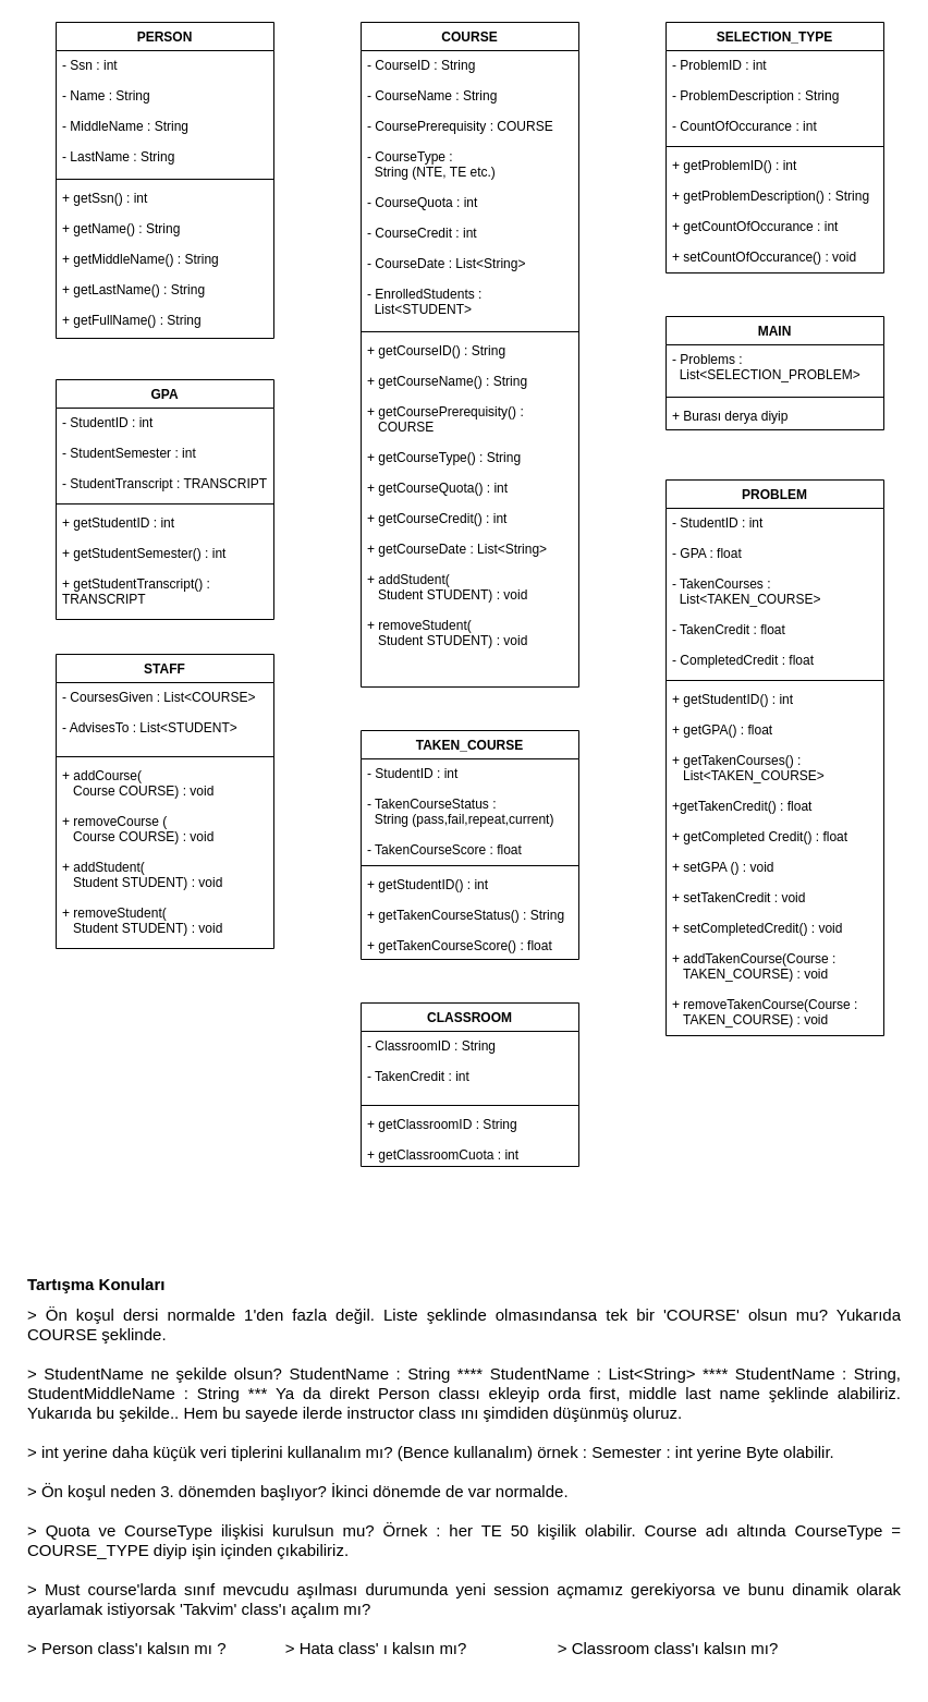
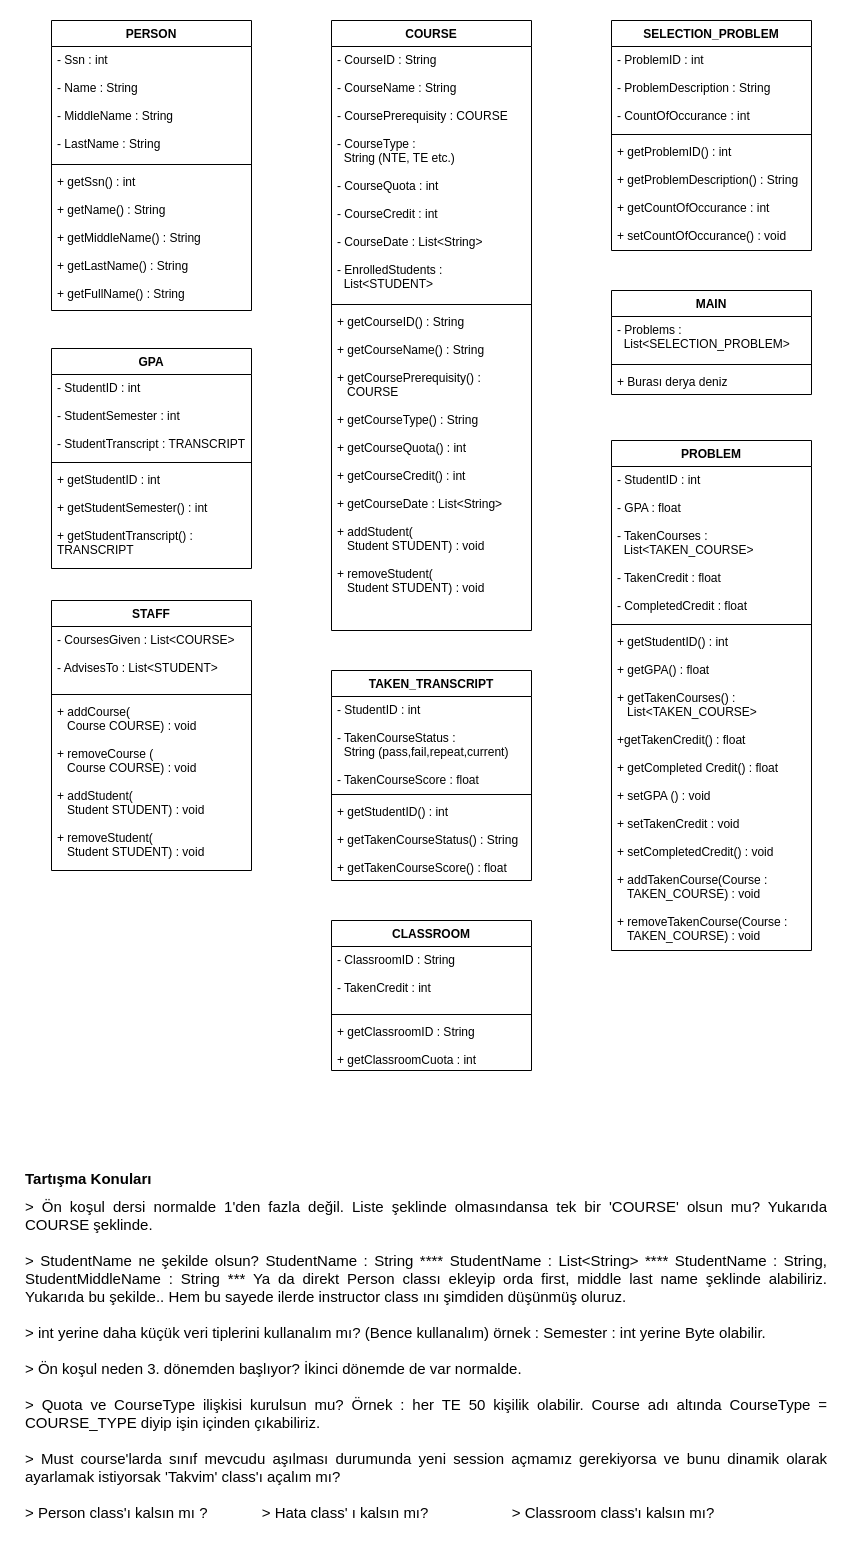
  <mxCell id="0" />
  <mxCell id="1" parent="0" />
  <mxCell id="2" value="GPA" style="swimlane;fontStyle=1;align=center;verticalAlign=top;childLayout=stackLayout;horizontal=1;startSize=26;horizontalStack=0;resizeParent=1;resizeParentMax=0;resizeLast=0;collapsible=1;marginBottom=0;" parent="1" vertex="1"><mxGeometry x="51" y="348" width="200" height="220" as="geometry" /></mxCell>
  <mxCell id="3" value="- StudentID : int&#10;&#10;- StudentSemester : int&#10;&#10;- StudentTranscript : TRANSCRIPT&#10;" style="text;strokeColor=none;fillColor=none;align=left;verticalAlign=top;spacingLeft=4;spacingRight=4;overflow=hidden;rotatable=0;points=[[0,0.5],[1,0.5]];portConstraint=eastwest;" parent="2" vertex="1"><mxGeometry y="26" width="200" height="84" as="geometry" /></mxCell>
  <mxCell id="4" value="" style="line;strokeWidth=1;fillColor=none;align=left;verticalAlign=middle;spacingTop=-1;spacingLeft=3;spacingRight=3;rotatable=0;labelPosition=right;points=[];portConstraint=eastwest;strokeColor=inherit;" parent="2" vertex="1"><mxGeometry y="110" width="200" height="8" as="geometry" /></mxCell>
  <mxCell id="5" value="+ getStudentID : int&#10;&#10;+ getStudentSemester() : int&#10;&#10;+ getStudentTranscript() : &#10;TRANSCRIPT" style="text;strokeColor=none;fillColor=none;align=left;verticalAlign=top;spacingLeft=4;spacingRight=4;overflow=hidden;rotatable=0;points=[[0,0.5],[1,0.5]];portConstraint=eastwest;" parent="2" vertex="1"><mxGeometry y="118" width="200" height="102" as="geometry" /></mxCell>
  <mxCell id="6" value="COURSE" style="swimlane;fontStyle=1;align=center;verticalAlign=top;childLayout=stackLayout;horizontal=1;startSize=26;horizontalStack=0;resizeParent=1;resizeParentMax=0;resizeLast=0;collapsible=1;marginBottom=0;" parent="1" vertex="1"><mxGeometry x="331" y="20" width="200" height="610" as="geometry" /></mxCell>
  <mxCell id="7" value="- CourseID : String&#10;&#10;- CourseName : String&#10;&#10;- CoursePrerequisity : COURSE&#10;&#10;- CourseType : &#10;  String (NTE, TE etc.)&#10;&#10;- CourseQuota : int&#10;&#10;- CourseCredit : int&#10;&#10;- CourseDate : List&lt;String&gt;&#10;&#10;- EnrolledStudents : &#10;  List&lt;STUDENT&gt;&#10;" style="text;strokeColor=none;fillColor=none;align=left;verticalAlign=top;spacingLeft=4;spacingRight=4;overflow=hidden;rotatable=0;points=[[0,0.5],[1,0.5]];portConstraint=eastwest;" parent="6" vertex="1"><mxGeometry y="26" width="200" height="254" as="geometry" /></mxCell>
  <mxCell id="8" value="" style="line;strokeWidth=1;fillColor=none;align=left;verticalAlign=middle;spacingTop=-1;spacingLeft=3;spacingRight=3;rotatable=0;labelPosition=right;points=[];portConstraint=eastwest;strokeColor=inherit;" parent="6" vertex="1"><mxGeometry y="280" width="200" height="8" as="geometry" /></mxCell>
  <mxCell id="9" value="+ getCourseID() : String&#10;&#10;+ getCourseName() : String&#10;&#10;+ getCoursePrerequisity() :&#10;   COURSE&#10;&#10;+ getCourseType() : String&#10;&#10;+ getCourseQuota() : int&#10;&#10;+ getCourseCredit() : int&#10;&#10;+ getCourseDate : List&lt;String&gt;&#10;&#10;+ addStudent(&#10;   Student STUDENT) : void&#10;&#10;+ removeStudent(&#10;   Student STUDENT) : void&#10;&#10;" style="text;strokeColor=none;fillColor=none;align=left;verticalAlign=top;spacingLeft=4;spacingRight=4;overflow=hidden;rotatable=0;points=[[0,0.5],[1,0.5]];portConstraint=eastwest;" parent="6" vertex="1"><mxGeometry y="288" width="200" height="322" as="geometry" /></mxCell>
- <mxCell id="10" value="TAKEN_COURSE" style="swimlane;fontStyle=1;align=center;verticalAlign=top;childLayout=stackLayout;horizontal=1;startSize=26;horizontalStack=0;resizeParent=1;resizeParentMax=0;resizeLast=0;collapsible=1;marginBottom=0;" parent="1" vertex="1"><mxGeometry x="331" y="670" width="200" height="210" as="geometry" /></mxCell>
+ <mxCell id="10" value="TAKEN_TRANSCRIPT" style="swimlane;fontStyle=1;align=center;verticalAlign=top;childLayout=stackLayout;horizontal=1;startSize=26;horizontalStack=0;resizeParent=1;resizeParentMax=0;resizeLast=0;collapsible=1;marginBottom=0;" parent="1" vertex="1"><mxGeometry x="331" y="670" width="200" height="210" as="geometry" /></mxCell>
  <mxCell id="11" value="- StudentID : int&#10;&#10;- TakenCourseStatus :&#10;  String (pass,fail,repeat,current)&#10;&#10;- TakenCourseScore : float&#10;" style="text;strokeColor=none;fillColor=none;align=left;verticalAlign=top;spacingLeft=4;spacingRight=4;overflow=hidden;rotatable=0;points=[[0,0.5],[1,0.5]];portConstraint=eastwest;" parent="10" vertex="1"><mxGeometry y="26" width="200" height="94" as="geometry" /></mxCell>
  <mxCell id="12" value="" style="line;strokeWidth=1;fillColor=none;align=left;verticalAlign=middle;spacingTop=-1;spacingLeft=3;spacingRight=3;rotatable=0;labelPosition=right;points=[];portConstraint=eastwest;strokeColor=inherit;" parent="10" vertex="1"><mxGeometry y="120" width="200" height="8" as="geometry" /></mxCell>
  <mxCell id="13" value="+ getStudentID() : int&#10;&#10;+ getTakenCourseStatus() : String&#10;&#10;+ getTakenCourseScore() : float" style="text;strokeColor=none;fillColor=none;align=left;verticalAlign=top;spacingLeft=4;spacingRight=4;overflow=hidden;rotatable=0;points=[[0,0.5],[1,0.5]];portConstraint=eastwest;" parent="10" vertex="1"><mxGeometry y="128" width="200" height="82" as="geometry" /></mxCell>
  <mxCell id="14" value="PROBLEM" style="swimlane;fontStyle=1;align=center;verticalAlign=top;childLayout=stackLayout;horizontal=1;startSize=26;horizontalStack=0;resizeParent=1;resizeParentMax=0;resizeLast=0;collapsible=1;marginBottom=0;" parent="1" vertex="1"><mxGeometry x="611" y="440" width="200" height="510" as="geometry" /></mxCell>
  <mxCell id="15" value="- StudentID : int&#10;&#10;- GPA : float &#10;&#10;- TakenCourses : &#10;  List&lt;TAKEN_COURSE&gt;&#10;&#10;- TakenCredit : float&#10;&#10;- CompletedCredit : float &#10;" style="text;strokeColor=none;fillColor=none;align=left;verticalAlign=top;spacingLeft=4;spacingRight=4;overflow=hidden;rotatable=0;points=[[0,0.5],[1,0.5]];portConstraint=eastwest;" parent="14" vertex="1"><mxGeometry y="26" width="200" height="154" as="geometry" /></mxCell>
  <mxCell id="16" value="" style="line;strokeWidth=1;fillColor=none;align=left;verticalAlign=middle;spacingTop=-1;spacingLeft=3;spacingRight=3;rotatable=0;labelPosition=right;points=[];portConstraint=eastwest;strokeColor=inherit;" parent="14" vertex="1"><mxGeometry y="180" width="200" height="8" as="geometry" /></mxCell>
  <mxCell id="17" value="+ getStudentID() : int&#10;&#10;+ getGPA() : float&#10;&#10;+ getTakenCourses() : &#10;   List&lt;TAKEN_COURSE&gt;&#10;&#10;+getTakenCredit() : float&#10;&#10;+ getCompleted Credit() : float&#10;&#10;+ setGPA () : void&#10;&#10;+ setTakenCredit : void&#10;&#10;+ setCompletedCredit() : void&#10;&#10;+ addTakenCourse(Course : &#10;   TAKEN_COURSE) : void&#10;&#10;+ removeTakenCourse(Course :&#10;   TAKEN_COURSE) : void" style="text;strokeColor=none;fillColor=none;align=left;verticalAlign=top;spacingLeft=4;spacingRight=4;overflow=hidden;rotatable=0;points=[[0,0.5],[1,0.5]];portConstraint=eastwest;" parent="14" vertex="1"><mxGeometry y="188" width="200" height="322" as="geometry" /></mxCell>
- <mxCell id="18" value="SELECTION_TYPE" style="swimlane;fontStyle=1;align=center;verticalAlign=top;childLayout=stackLayout;horizontal=1;startSize=26;horizontalStack=0;resizeParent=1;resizeParentMax=0;resizeLast=0;collapsible=1;marginBottom=0;" parent="1" vertex="1"><mxGeometry x="611" y="20" width="200" height="230" as="geometry" /></mxCell>
+ <mxCell id="18" value="SELECTION_PROBLEM" style="swimlane;fontStyle=1;align=center;verticalAlign=top;childLayout=stackLayout;horizontal=1;startSize=26;horizontalStack=0;resizeParent=1;resizeParentMax=0;resizeLast=0;collapsible=1;marginBottom=0;" parent="1" vertex="1"><mxGeometry x="611" y="20" width="200" height="230" as="geometry" /></mxCell>
  <mxCell id="19" value="- ProblemID : int&#10;&#10;- ProblemDescription : String&#10;&#10;- CountOfOccurance : int&#10;" style="text;strokeColor=none;fillColor=none;align=left;verticalAlign=top;spacingLeft=4;spacingRight=4;overflow=hidden;rotatable=0;points=[[0,0.5],[1,0.5]];portConstraint=eastwest;" parent="18" vertex="1"><mxGeometry y="26" width="200" height="84" as="geometry" /></mxCell>
  <mxCell id="20" value="" style="line;strokeWidth=1;fillColor=none;align=left;verticalAlign=middle;spacingTop=-1;spacingLeft=3;spacingRight=3;rotatable=0;labelPosition=right;points=[];portConstraint=eastwest;strokeColor=inherit;" parent="18" vertex="1"><mxGeometry y="110" width="200" height="8" as="geometry" /></mxCell>
  <mxCell id="21" value="+ getProblemID() : int&#10;&#10;+ getProblemDescription() : String&#10;&#10;+ getCountOfOccurance : int&#10;&#10;+ setCountOfOccurance() : void" style="text;strokeColor=none;fillColor=none;align=left;verticalAlign=top;spacingLeft=4;spacingRight=4;overflow=hidden;rotatable=0;points=[[0,0.5],[1,0.5]];portConstraint=eastwest;" parent="18" vertex="1"><mxGeometry y="118" width="200" height="112" as="geometry" /></mxCell>
  <mxCell id="22" value="MAIN" style="swimlane;fontStyle=1;align=center;verticalAlign=top;childLayout=stackLayout;horizontal=1;startSize=26;horizontalStack=0;resizeParent=1;resizeParentMax=0;resizeLast=0;collapsible=1;marginBottom=0;" parent="1" vertex="1"><mxGeometry x="611" y="290" width="200" height="104" as="geometry" /></mxCell>
  <mxCell id="23" value="- Problems : &#10;  List&lt;SELECTION_PROBLEM&gt;" style="text;strokeColor=none;fillColor=none;align=left;verticalAlign=top;spacingLeft=4;spacingRight=4;overflow=hidden;rotatable=0;points=[[0,0.5],[1,0.5]];portConstraint=eastwest;" parent="22" vertex="1"><mxGeometry y="26" width="200" height="44" as="geometry" /></mxCell>
  <mxCell id="24" value="" style="line;strokeWidth=1;fillColor=none;align=left;verticalAlign=middle;spacingTop=-1;spacingLeft=3;spacingRight=3;rotatable=0;labelPosition=right;points=[];portConstraint=eastwest;strokeColor=inherit;" parent="22" vertex="1"><mxGeometry y="70" width="200" height="8" as="geometry" /></mxCell>
- <mxCell id="25" value="+ Burası derya diyip" style="text;strokeColor=none;fillColor=none;align=left;verticalAlign=top;spacingLeft=4;spacingRight=4;overflow=hidden;rotatable=0;points=[[0,0.5],[1,0.5]];portConstraint=eastwest;" parent="22" vertex="1"><mxGeometry y="78" width="200" height="26" as="geometry" /></mxCell>
+ <mxCell id="25" value="+ Burası derya deniz" style="text;strokeColor=none;fillColor=none;align=left;verticalAlign=top;spacingLeft=4;spacingRight=4;overflow=hidden;rotatable=0;points=[[0,0.5],[1,0.5]];portConstraint=eastwest;" parent="22" vertex="1"><mxGeometry y="78" width="200" height="26" as="geometry" /></mxCell>
  <mxCell id="26" value="&lt;h1 style=&quot;text-align: justify; font-size: 15px;&quot;&gt;&lt;font style=&quot;font-size: 15px;&quot;&gt;Tartışma Konuları&lt;/font&gt;&lt;/h1&gt;&lt;div style=&quot;text-align: justify; font-size: 15px;&quot;&gt;&lt;font style=&quot;font-size: 15px;&quot;&gt;&amp;gt; Ön koşul dersi normalde 1'den fazla değil. Liste şeklinde olmasındansa tek bir 'COURSE' olsun mu? Yukarıda COURSE şeklinde.&amp;nbsp;&lt;/font&gt;&lt;/div&gt;&lt;div style=&quot;text-align: justify; font-size: 15px;&quot;&gt;&lt;font style=&quot;font-size: 15px;&quot;&gt;&lt;br&gt;&lt;/font&gt;&lt;/div&gt;&lt;div style=&quot;text-align: justify; font-size: 15px;&quot;&gt;&lt;font style=&quot;font-size: 15px;&quot;&gt;&amp;gt; StudentName ne şekilde olsun? StudentName : String **** StudentName : List&amp;lt;String&amp;gt; **** StudentName : String, StudentMiddleName : String *** Ya da direkt Person classı ekleyip orda first, middle last name şeklinde alabiliriz. Yukarıda bu şekilde.. Hem bu sayede ilerde instructor class ını şimdiden düşünmüş oluruz.&lt;/font&gt;&lt;/div&gt;&lt;div style=&quot;text-align: justify; font-size: 15px;&quot;&gt;&lt;font style=&quot;font-size: 15px;&quot;&gt;&lt;br&gt;&lt;/font&gt;&lt;/div&gt;&lt;div style=&quot;text-align: justify; font-size: 15px;&quot;&gt;&lt;font style=&quot;font-size: 15px;&quot;&gt;&amp;gt; int yerine daha küçük veri tiplerini kullanalım mı? (Bence kullanalım) örnek : Semester : int yerine Byte olabilir.&lt;/font&gt;&lt;/div&gt;&lt;div style=&quot;text-align: justify; font-size: 15px;&quot;&gt;&lt;font style=&quot;font-size: 15px;&quot;&gt;&lt;br&gt;&lt;/font&gt;&lt;/div&gt;&lt;div style=&quot;text-align: justify; font-size: 15px;&quot;&gt;&lt;font style=&quot;font-size: 15px;&quot;&gt;&amp;gt; Ön koşul neden 3. dönemden başlıyor? İkinci dönemde de var normalde.&lt;/font&gt;&lt;/div&gt;&lt;div style=&quot;text-align: justify; font-size: 15px;&quot;&gt;&lt;font style=&quot;font-size: 15px;&quot;&gt;&lt;br&gt;&lt;/font&gt;&lt;/div&gt;&lt;div style=&quot;text-align: justify; font-size: 15px;&quot;&gt;&lt;font style=&quot;font-size: 15px;&quot;&gt;&amp;gt; Quota ve CourseType ilişkisi kurulsun mu? Örnek : her TE 50 kişilik olabilir. Course adı altında CourseType = COURSE_TYPE diyip işin içinden çıkabiliriz.&lt;/font&gt;&lt;/div&gt;&lt;div style=&quot;text-align: justify; font-size: 15px;&quot;&gt;&lt;font style=&quot;font-size: 15px;&quot;&gt;&lt;br&gt;&lt;/font&gt;&lt;/div&gt;&lt;div style=&quot;text-align: justify; font-size: 15px;&quot;&gt;&lt;font style=&quot;font-size: 15px;&quot;&gt;&amp;gt; Must course'larda sınıf mevcudu aşılması durumunda yeni session açmamız gerekiyorsa ve bunu dinamik olarak ayarlamak istiyorsak 'Takvim' class'ı açalım mı?&lt;/font&gt;&lt;/div&gt;&lt;div style=&quot;text-align: justify; font-size: 15px;&quot;&gt;&lt;font style=&quot;font-size: 15px;&quot;&gt;&lt;br&gt;&lt;/font&gt;&lt;/div&gt;&lt;div style=&quot;text-align: justify; font-size: 15px;&quot;&gt;&lt;font style=&quot;font-size: 15px;&quot;&gt;&amp;gt; Person class'ı kalsın mı ?&amp;nbsp; &amp;nbsp; &amp;nbsp; &amp;nbsp; &amp;nbsp; &amp;nbsp; &amp;nbsp;&lt;span style=&quot;background-color: initial;&quot;&gt;&amp;gt; Hata class' ı kalsın mı?&amp;nbsp; &amp;nbsp; &amp;nbsp; &amp;nbsp; &amp;nbsp; &amp;nbsp; &amp;nbsp; &amp;nbsp; &amp;nbsp; &amp;nbsp;&amp;nbsp;&lt;/span&gt;&lt;span style=&quot;background-color: initial;&quot;&gt;&amp;gt; Classroom class'ı kalsın mı?&lt;/span&gt;&lt;/font&gt;&lt;/div&gt;&lt;div style=&quot;text-align: justify; font-size: 15px;&quot;&gt;&lt;br&gt;&lt;/div&gt;" style="text;html=1;strokeColor=none;fillColor=none;spacing=5;spacingTop=-20;whiteSpace=wrap;overflow=hidden;rounded=0;" parent="1" vertex="1"><mxGeometry x="20" y="1170" width="810" height="370" as="geometry" /></mxCell>
  <mxCell id="27" value="CLASSROOM" style="swimlane;fontStyle=1;align=center;verticalAlign=top;childLayout=stackLayout;horizontal=1;startSize=26;horizontalStack=0;resizeParent=1;resizeParentMax=0;resizeLast=0;collapsible=1;marginBottom=0;" parent="1" vertex="1"><mxGeometry x="331" y="920" width="200" height="150" as="geometry" /></mxCell>
  <mxCell id="28" value="- ClassroomID : String&#10;&#10;- TakenCredit : int" style="text;strokeColor=none;fillColor=none;align=left;verticalAlign=top;spacingLeft=4;spacingRight=4;overflow=hidden;rotatable=0;points=[[0,0.5],[1,0.5]];portConstraint=eastwest;" parent="27" vertex="1"><mxGeometry y="26" width="200" height="64" as="geometry" /></mxCell>
  <mxCell id="29" value="" style="line;strokeWidth=1;fillColor=none;align=left;verticalAlign=middle;spacingTop=-1;spacingLeft=3;spacingRight=3;rotatable=0;labelPosition=right;points=[];portConstraint=eastwest;strokeColor=inherit;" parent="27" vertex="1"><mxGeometry y="90" width="200" height="8" as="geometry" /></mxCell>
  <mxCell id="30" value="+ getClassroomID : String&#10;&#10;+ getClassroomCuota : int" style="text;strokeColor=none;fillColor=none;align=left;verticalAlign=top;spacingLeft=4;spacingRight=4;overflow=hidden;rotatable=0;points=[[0,0.5],[1,0.5]];portConstraint=eastwest;" parent="27" vertex="1"><mxGeometry y="98" width="200" height="52" as="geometry" /></mxCell>
  <mxCell id="31" value="PERSON" style="swimlane;fontStyle=1;align=center;verticalAlign=top;childLayout=stackLayout;horizontal=1;startSize=26;horizontalStack=0;resizeParent=1;resizeParentMax=0;resizeLast=0;collapsible=1;marginBottom=0;" vertex="1" parent="1"><mxGeometry x="51" y="20" width="200" height="290" as="geometry" /></mxCell>
  <mxCell id="32" value="- Ssn : int&#10;&#10;- Name : String&#10;&#10;- MiddleName : String&#10;&#10;- LastName : String&#10;" style="text;strokeColor=none;fillColor=none;align=left;verticalAlign=top;spacingLeft=4;spacingRight=4;overflow=hidden;rotatable=0;points=[[0,0.5],[1,0.5]];portConstraint=eastwest;" vertex="1" parent="31"><mxGeometry y="26" width="200" height="114" as="geometry" /></mxCell>
  <mxCell id="33" value="" style="line;strokeWidth=1;fillColor=none;align=left;verticalAlign=middle;spacingTop=-1;spacingLeft=3;spacingRight=3;rotatable=0;labelPosition=right;points=[];portConstraint=eastwest;strokeColor=inherit;" vertex="1" parent="31"><mxGeometry y="140" width="200" height="8" as="geometry" /></mxCell>
  <mxCell id="34" value="+ getSsn() : int&#10;&#10;+ getName() : String&#10;&#10;+ getMiddleName() : String&#10;&#10;+ getLastName() : String&#10;&#10;+ getFullName() : String&#10;" style="text;strokeColor=none;fillColor=none;align=left;verticalAlign=top;spacingLeft=4;spacingRight=4;overflow=hidden;rotatable=0;points=[[0,0.5],[1,0.5]];portConstraint=eastwest;" vertex="1" parent="31"><mxGeometry y="148" width="200" height="142" as="geometry" /></mxCell>
  <mxCell id="35" value="STAFF" style="swimlane;fontStyle=1;align=center;verticalAlign=top;childLayout=stackLayout;horizontal=1;startSize=26;horizontalStack=0;resizeParent=1;resizeParentMax=0;resizeLast=0;collapsible=1;marginBottom=0;" vertex="1" parent="1"><mxGeometry x="51" y="600" width="200" height="270" as="geometry" /></mxCell>
  <mxCell id="36" value="- CoursesGiven : List&lt;COURSE&gt;&#10;&#10;- AdvisesTo : List&lt;STUDENT&gt;" style="text;strokeColor=none;fillColor=none;align=left;verticalAlign=top;spacingLeft=4;spacingRight=4;overflow=hidden;rotatable=0;points=[[0,0.5],[1,0.5]];portConstraint=eastwest;" vertex="1" parent="35"><mxGeometry y="26" width="200" height="64" as="geometry" /></mxCell>
  <mxCell id="37" value="" style="line;strokeWidth=1;fillColor=none;align=left;verticalAlign=middle;spacingTop=-1;spacingLeft=3;spacingRight=3;rotatable=0;labelPosition=right;points=[];portConstraint=eastwest;strokeColor=inherit;" vertex="1" parent="35"><mxGeometry y="90" width="200" height="8" as="geometry" /></mxCell>
  <mxCell id="38" value="+ addCourse(&#10;   Course COURSE) : void&#10;&#10;+ removeCourse (&#10;   Course COURSE) : void&#10;&#10;+ addStudent(&#10;   Student STUDENT) : void&#10;&#10;+ removeStudent(&#10;   Student STUDENT) : void" style="text;strokeColor=none;fillColor=none;align=left;verticalAlign=top;spacingLeft=4;spacingRight=4;overflow=hidden;rotatable=0;points=[[0,0.5],[1,0.5]];portConstraint=eastwest;" vertex="1" parent="35"><mxGeometry y="98" width="200" height="172" as="geometry" /></mxCell>
